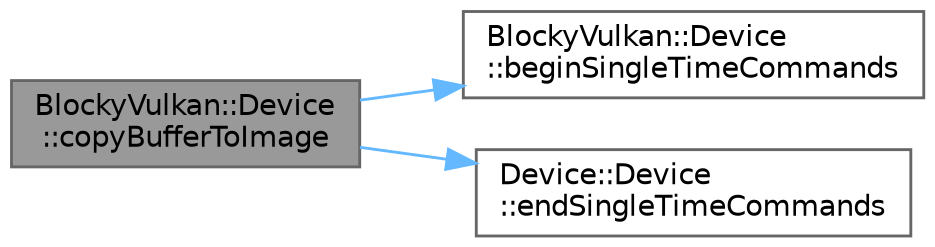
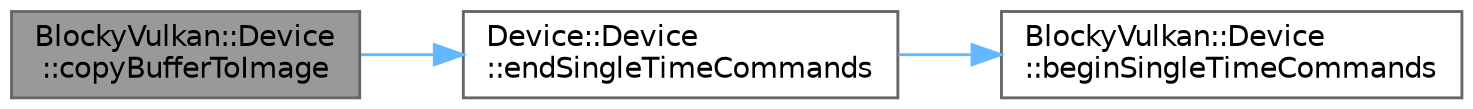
  digraph {
    rankdir=LR
    node [color=grey40 fillcolor=white fontname=Helvetica fontsize=10 shape=box style=filled]
    edge [color=steelblue1 fontname=Helvetica fontsize=10 labelfontname=Helvetica labelfontsize=10 style=solid]
    n1 [color=gray40 fillcolor=grey60 fontcolor=black height=0.2 label="BlockyVulkan::Device\l::copyBufferToImage" width=0.4]
    n2 [height=0.2 label="BlockyVulkan::Device\l::beginSingleTimeCommands" width=0.4]
    n3 [height=0.2 label="Device::Device\l::endSingleTimeCommands" width=0.4]
-   n1 -> n2
+   n3 -> n2
    n1 -> n3
  }
